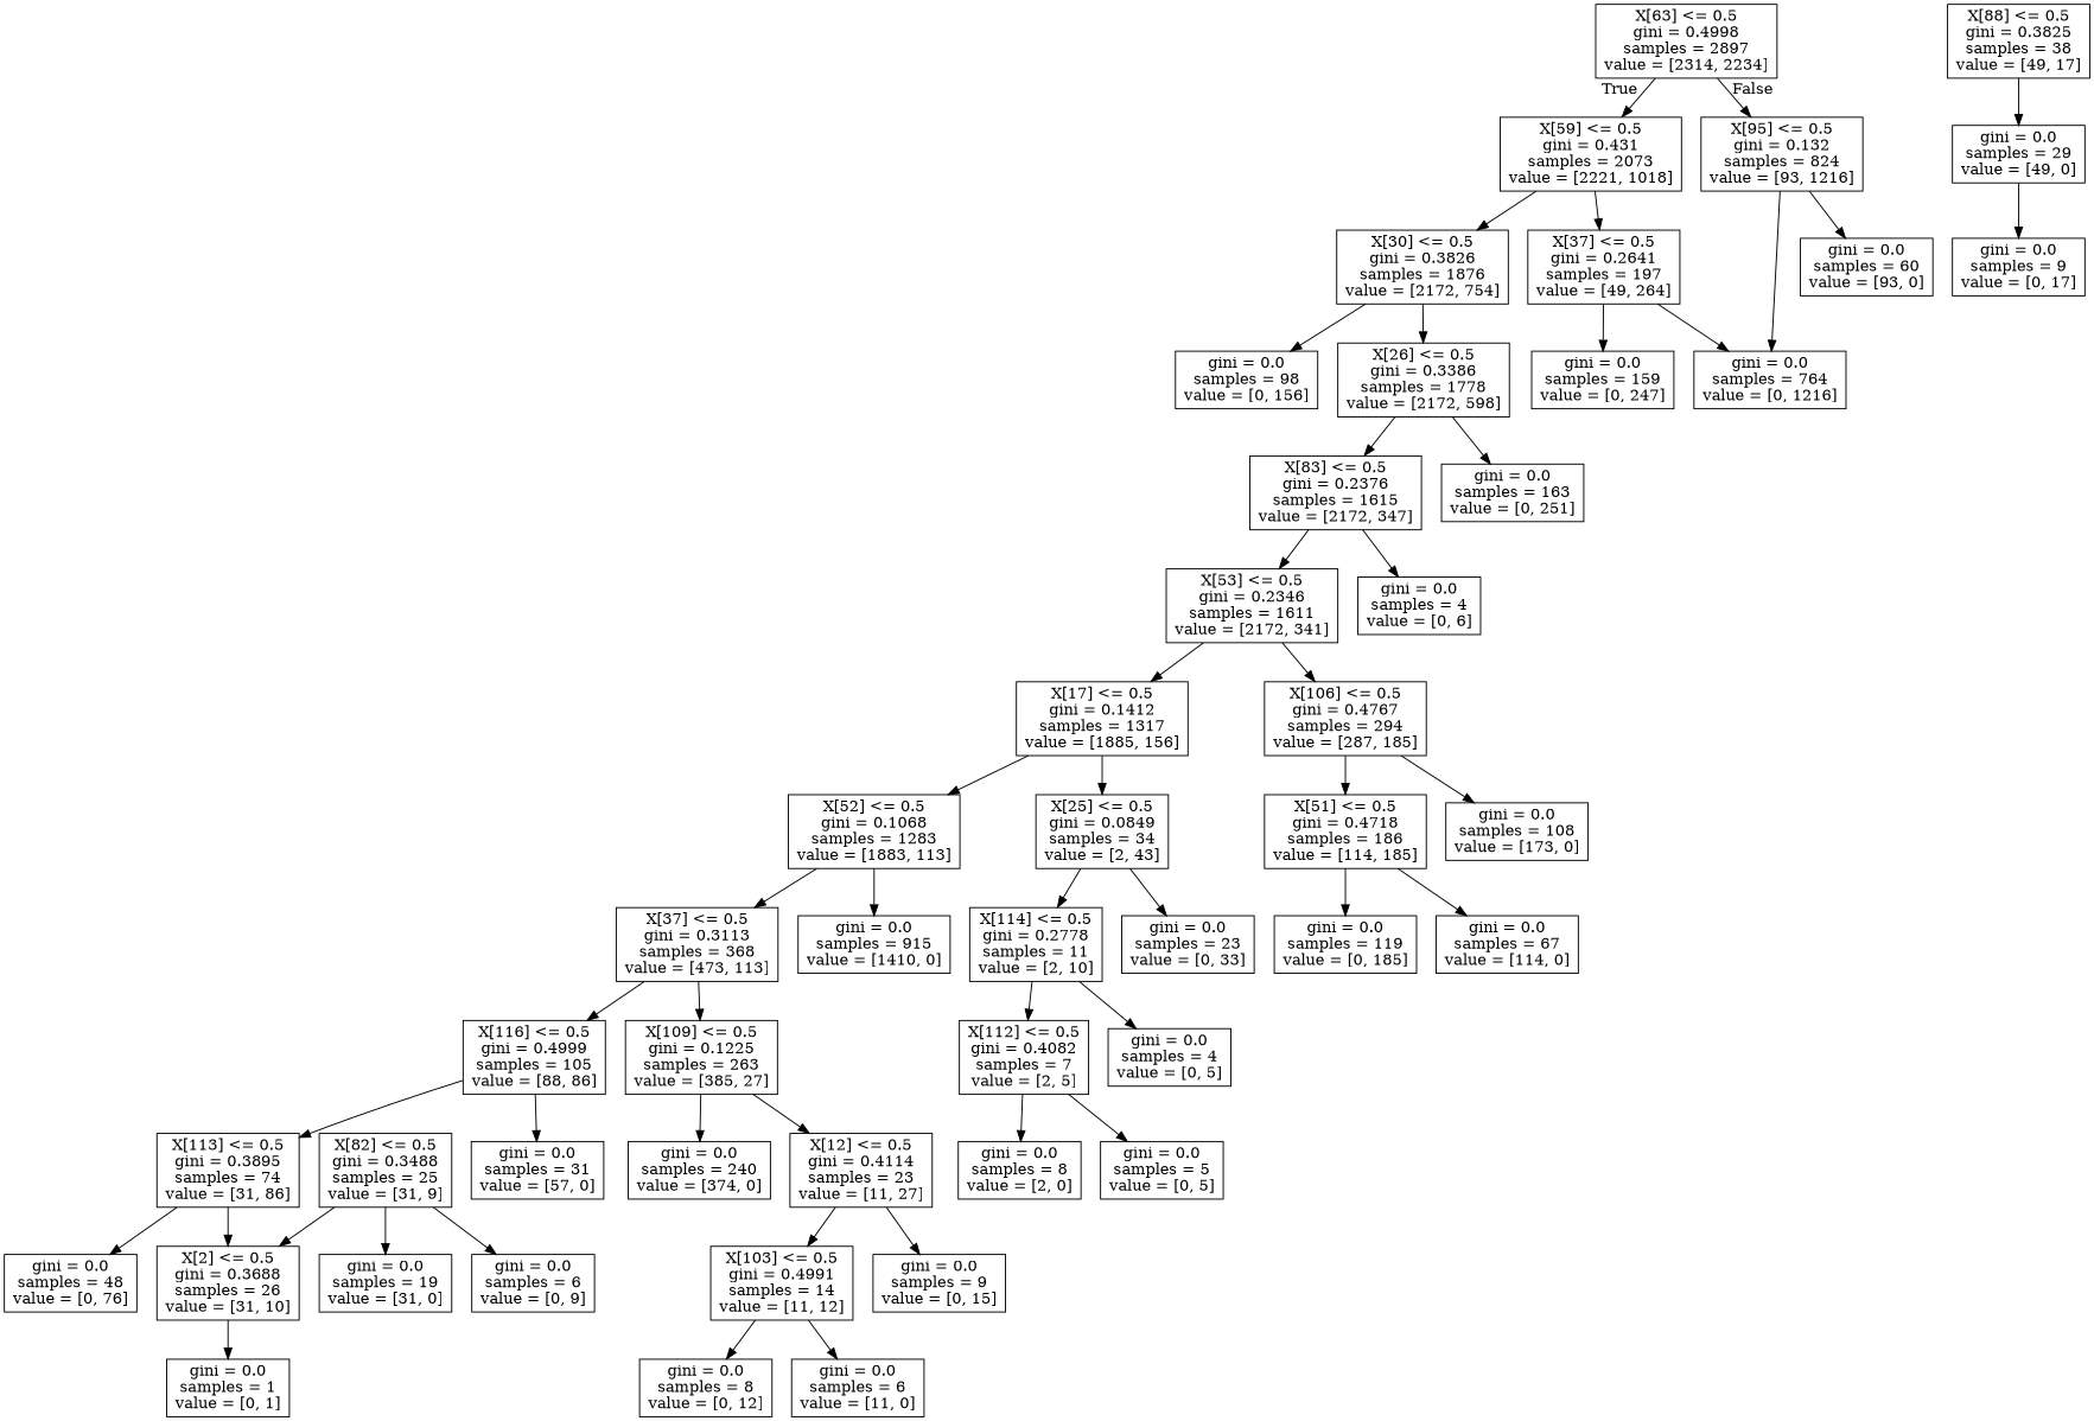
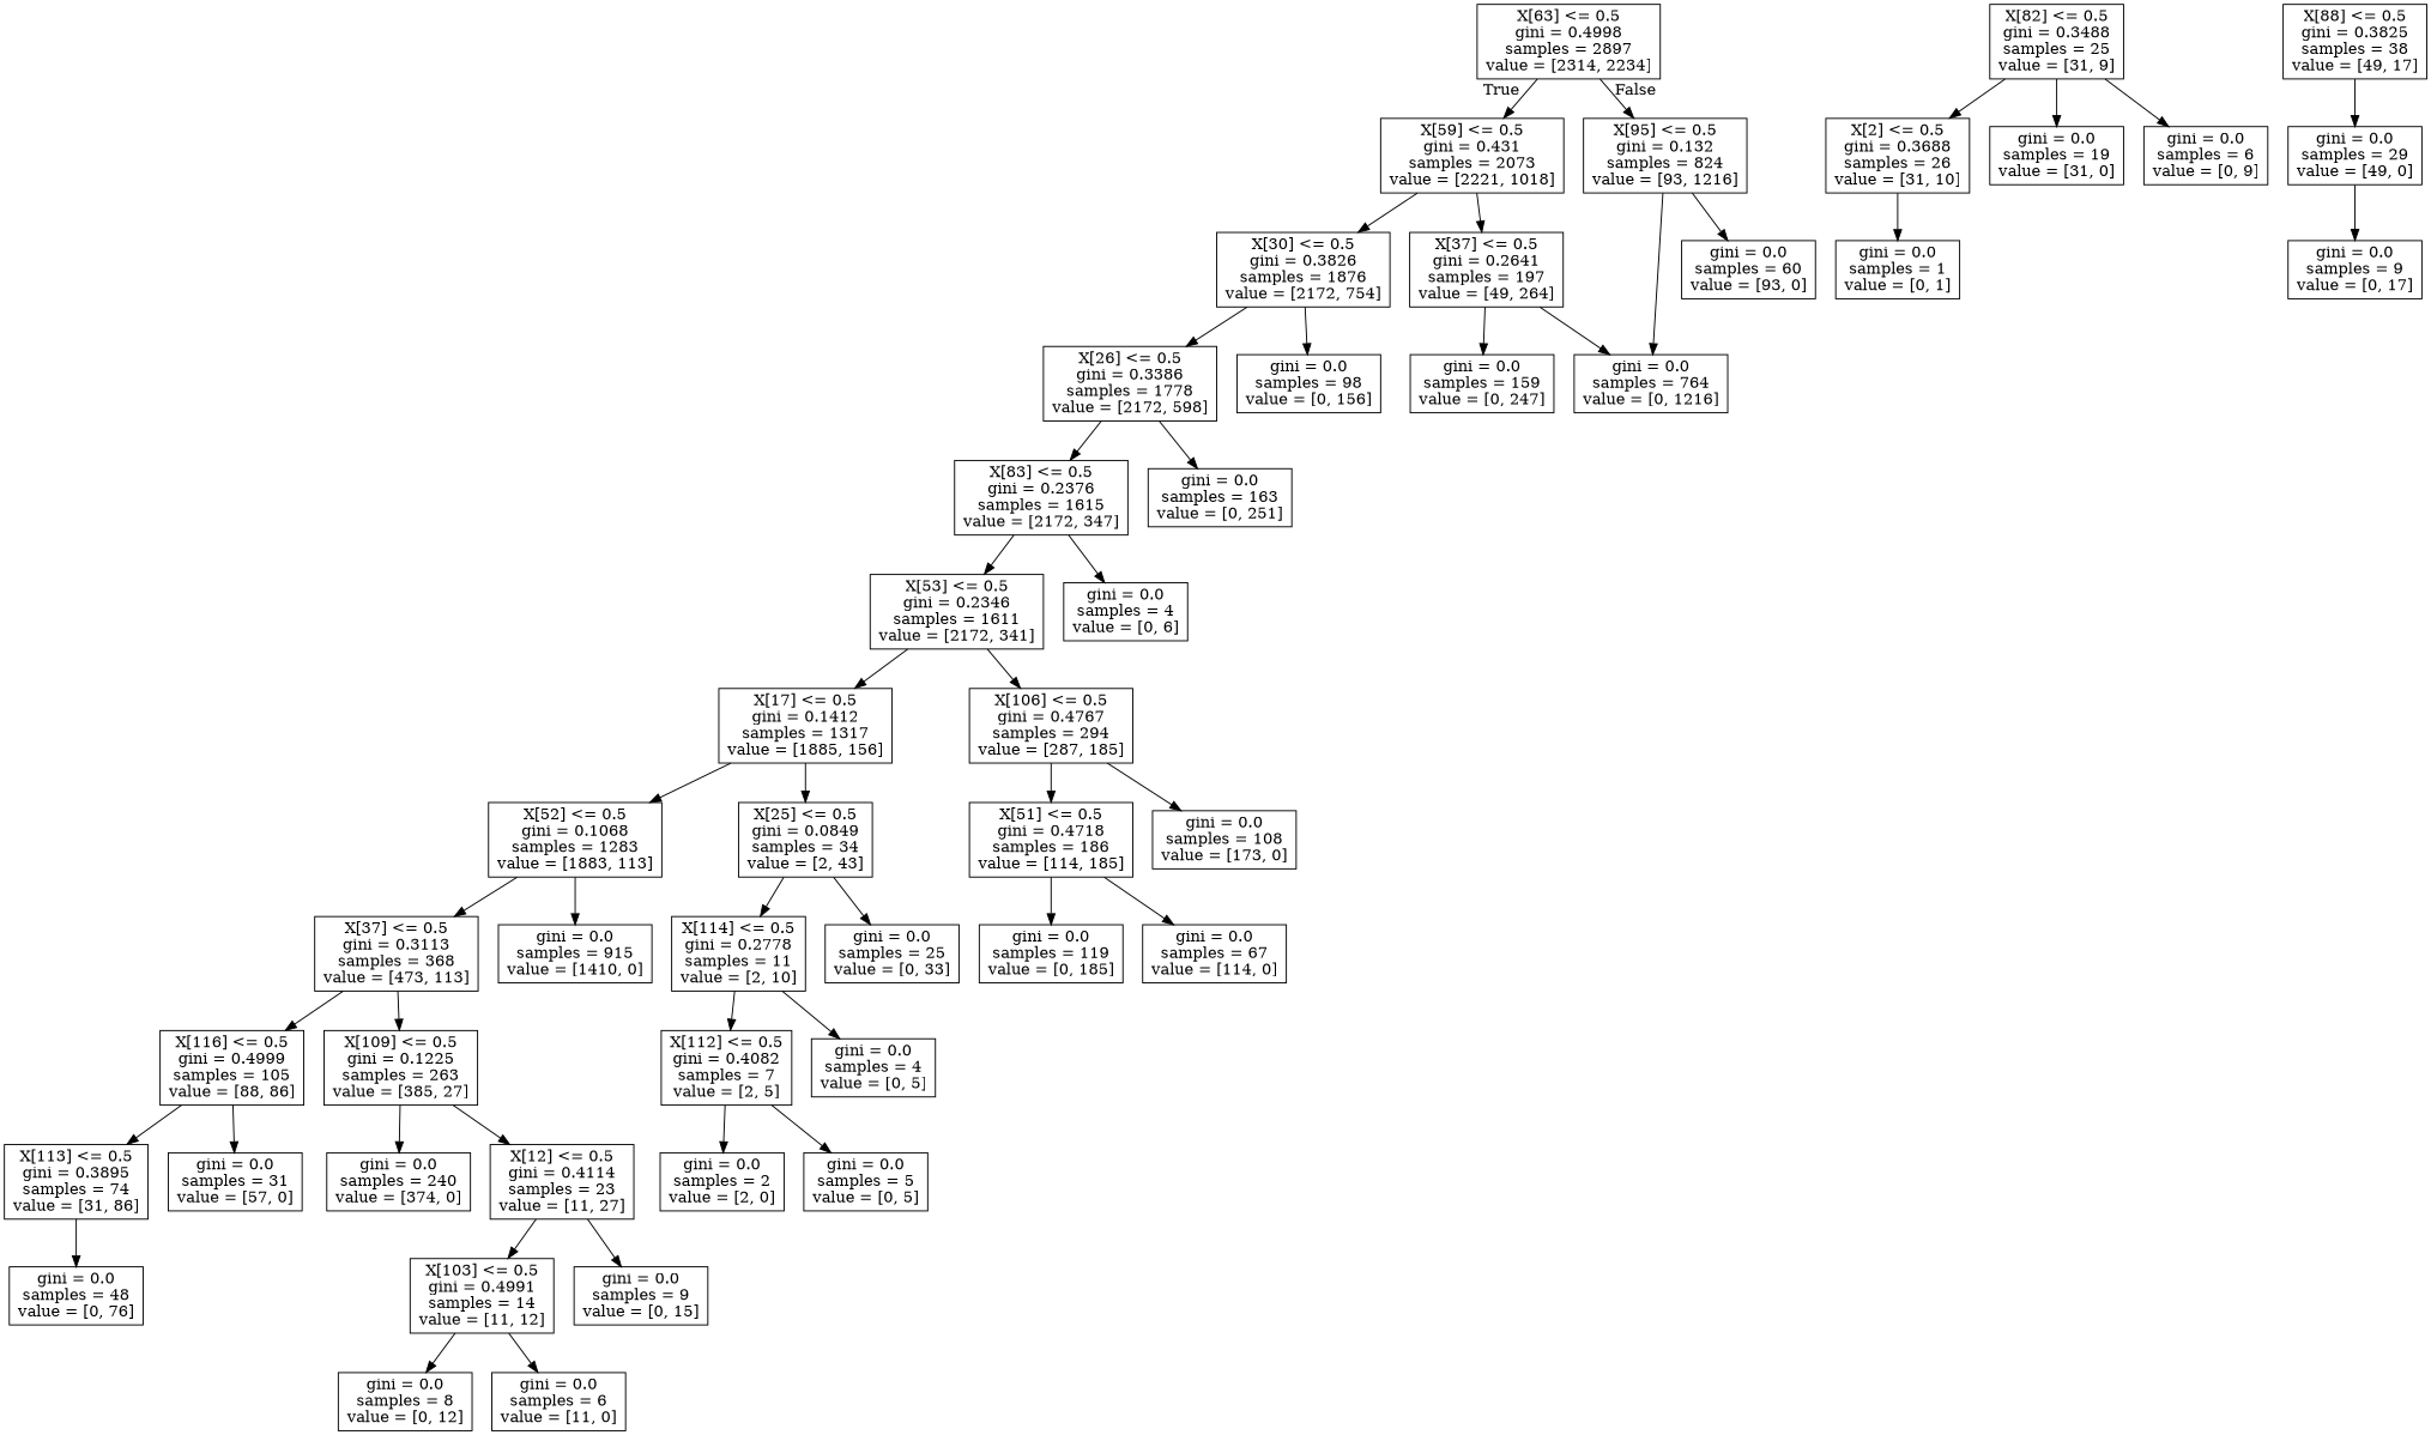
  digraph {
    node [shape=box]
    n1 [label="X[63] <= 0.5\ngini = 0.4998\nsamples = 2897\nvalue = [2314, 2234]"]
    n2 [label="X[59] <= 0.5\ngini = 0.431\nsamples = 2073\nvalue = [2221, 1018]"]
    n3 [label="X[95] <= 0.5\ngini = 0.132\nsamples = 824\nvalue = [93, 1216]"]
    n4 [label="X[30] <= 0.5\ngini = 0.3826\nsamples = 1876\nvalue = [2172, 754]"]
    n5 [label="X[37] <= 0.5\ngini = 0.2641\nsamples = 197\nvalue = [49, 264]"]
    n6 [label="gini = 0.0\nsamples = 764\nvalue = [0, 1216]"]
    n7 [label="gini = 0.0\nsamples = 60\nvalue = [93, 0]"]
    n8 [label="X[26] <= 0.5\ngini = 0.3386\nsamples = 1778\nvalue = [2172, 598]"]
    n9 [label="gini = 0.0\nsamples = 98\nvalue = [0, 156]"]
    n10 [label="gini = 0.0\nsamples = 159\nvalue = [0, 247]"]
    n11 [label="X[83] <= 0.5\ngini = 0.2376\nsamples = 1615\nvalue = [2172, 347]"]
    n12 [label="gini = 0.0\nsamples = 163\nvalue = [0, 251]"]
    n13 [label="X[53] <= 0.5\ngini = 0.2346\nsamples = 1611\nvalue = [2172, 341]"]
    n14 [label="gini = 0.0\nsamples = 4\nvalue = [0, 6]"]
    n15 [label="X[17] <= 0.5\ngini = 0.1412\nsamples = 1317\nvalue = [1885, 156]"]
    n16 [label="X[106] <= 0.5\ngini = 0.4767\nsamples = 294\nvalue = [287, 185]"]
    n17 [label="X[52] <= 0.5\ngini = 0.1068\nsamples = 1283\nvalue = [1883, 113]"]
    n18 [label="X[25] <= 0.5\ngini = 0.0849\nsamples = 34\nvalue = [2, 43]"]
    n19 [label="X[51] <= 0.5\ngini = 0.4718\nsamples = 186\nvalue = [114, 185]"]
    n20 [label="gini = 0.0\nsamples = 108\nvalue = [173, 0]"]
    n21 [label="X[37] <= 0.5\ngini = 0.3113\nsamples = 368\nvalue = [473, 113]"]
    n22 [label="gini = 0.0\nsamples = 915\nvalue = [1410, 0]"]
    n23 [label="X[114] <= 0.5\ngini = 0.2778\nsamples = 11\nvalue = [2, 10]"]
-   n24 [label="gini = 0.0\nsamples = 23\nvalue = [0, 33]"]
+   n24 [label="gini = 0.0\nsamples = 25\nvalue = [0, 33]"]
    n25 [label="X[116] <= 0.5\ngini = 0.4999\nsamples = 105\nvalue = [88, 86]"]
    n26 [label="X[109] <= 0.5\ngini = 0.1225\nsamples = 263\nvalue = [385, 27]"]
    n27 [label="X[113] <= 0.5\ngini = 0.3895\nsamples = 74\nvalue = [31, 86]"]
    n28 [label="gini = 0.0\nsamples = 31\nvalue = [57, 0]"]
    n29 [label="gini = 0.0\nsamples = 240\nvalue = [374, 0]"]
    n30 [label="X[12] <= 0.5\ngini = 0.4114\nsamples = 23\nvalue = [11, 27]"]
    n31 [label="gini = 0.0\nsamples = 48\nvalue = [0, 76]"]
    n32 [label="X[2] <= 0.5\ngini = 0.3688\nsamples = 26\nvalue = [31, 10]"]
    n33 [label="gini = 0.0\nsamples = 1\nvalue = [0, 1]"]
    n34 [label="X[82] <= 0.5\ngini = 0.3488\nsamples = 25\nvalue = [31, 9]"]
    n35 [label="gini = 0.0\nsamples = 19\nvalue = [31, 0]"]
    n36 [label="gini = 0.0\nsamples = 6\nvalue = [0, 9]"]
    n37 [label="X[103] <= 0.5\ngini = 0.4991\nsamples = 14\nvalue = [11, 12]"]
    n38 [label="gini = 0.0\nsamples = 9\nvalue = [0, 15]"]
    n39 [label="gini = 0.0\nsamples = 8\nvalue = [0, 12]"]
    n40 [label="gini = 0.0\nsamples = 6\nvalue = [11, 0]"]
    n41 [label="X[112] <= 0.5\ngini = 0.4082\nsamples = 7\nvalue = [2, 5]"]
    n42 [label="gini = 0.0\nsamples = 4\nvalue = [0, 5]"]
-   n43 [label="gini = 0.0\nsamples = 8\nvalue = [2, 0]"]
+   n43 [label="gini = 0.0\nsamples = 2\nvalue = [2, 0]"]
    n44 [label="gini = 0.0\nsamples = 5\nvalue = [0, 5]"]
    n45 [label="gini = 0.0\nsamples = 119\nvalue = [0, 185]"]
    n46 [label="gini = 0.0\nsamples = 67\nvalue = [114, 0]"]
    n47 [label="X[88] <= 0.5\ngini = 0.3825\nsamples = 38\nvalue = [49, 17]"]
    n48 [label="gini = 0.0\nsamples = 29\nvalue = [49, 0]"]
    n49 [label="gini = 0.0\nsamples = 9\nvalue = [0, 17]"]
    n1 -> n2 [headlabel=True labelangle=45 labeldistance=2.5]
    n1 -> n3 [headlabel=False labelangle=-45 labeldistance=2.5]
    n2 -> n4
    n2 -> n5
    n3 -> n6
    n3 -> n7
    n4 -> n8
    n4 -> n9
    n5 -> n6
    n5 -> n10
    n8 -> n11
    n8 -> n12
    n11 -> n13
    n11 -> n14
    n13 -> n15
    n13 -> n16
    n15 -> n17
    n15 -> n18
    n16 -> n19
    n16 -> n20
    n17 -> n21
    n17 -> n22
    n18 -> n23
    n18 -> n24
    n19 -> n45
    n19 -> n46
    n21 -> n25
    n21 -> n26
    n23 -> n41
    n23 -> n42
    n25 -> n27
    n25 -> n28
    n26 -> n29
    n26 -> n30
    n27 -> n31
-   n27 -> n32
    n30 -> n37
    n30 -> n38
    n32 -> n33
    n34 -> n32
    n34 -> n35
    n34 -> n36
    n37 -> n39
    n37 -> n40
    n41 -> n43
    n41 -> n44
    n47 -> n48
    n48 -> n49
  }
